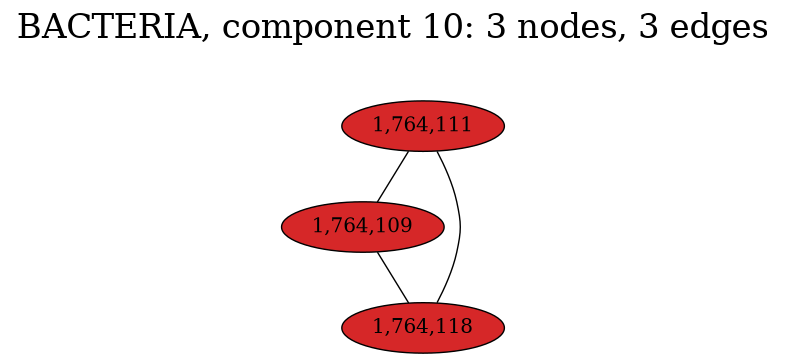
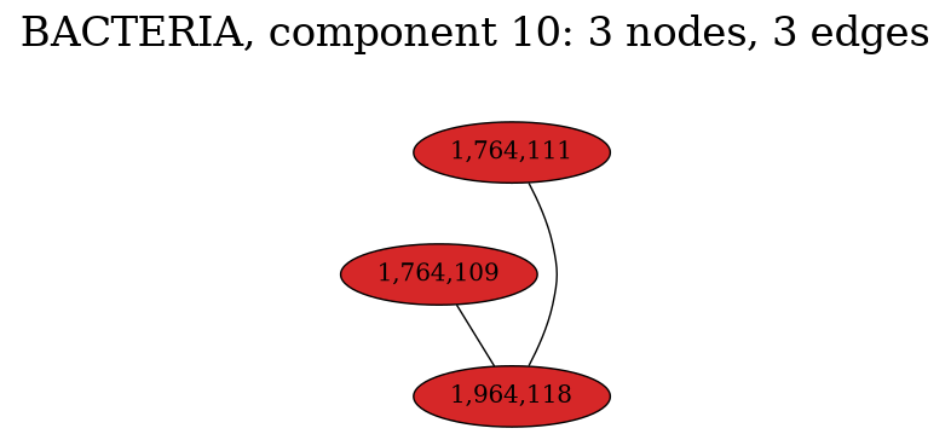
  graph {
    fontsize=24
    label="BACTERIA, component 10: 3 nodes, 3 edges"
    labelloc=t
    node [fillcolor="#d62728" fontcolor="#000000" style=filled]
    n1 [label="1,764,111"]
    "1,764,109"
-   "1,764,118"
-   n1 -- "1,764,109"
+   "1,764,118" [label="1,964,118"]
    n1 -- "1,764,118"
    "1,764,109" -- "1,764,118"
  }
